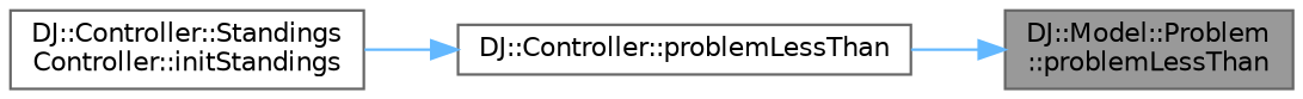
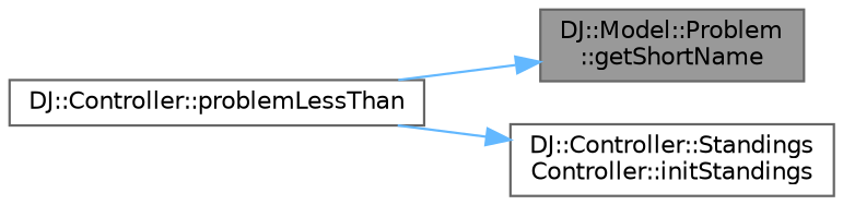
  digraph {
    rankdir=RL
    node [color=grey40 fillcolor=white fontname=Helvetica fontsize=10 shape=box style=filled]
    edge [color=steelblue1 dir=back fontname=Helvetica fontsize=10 labelfontname=Helvetica labelfontsize=10 style=solid]
-   n1 [color=gray40 fillcolor=grey60 fontcolor=black height=0.2 label="DJ::Model::Problem\l::problemLessThan" width=0.4]
+   n1 [color=gray40 fillcolor=grey60 fontcolor=black height=0.2 label="DJ::Model::Problem\l::getShortName" width=0.4]
    n2 [height=0.2 label="DJ::Controller::problemLessThan" width=0.4]
    n3 [height=0.2 label="DJ::Controller::Standings\lController::initStandings" width=0.4]
    n1 -> n2
-   n2 -> n3
+   n3 -> n2
  }
